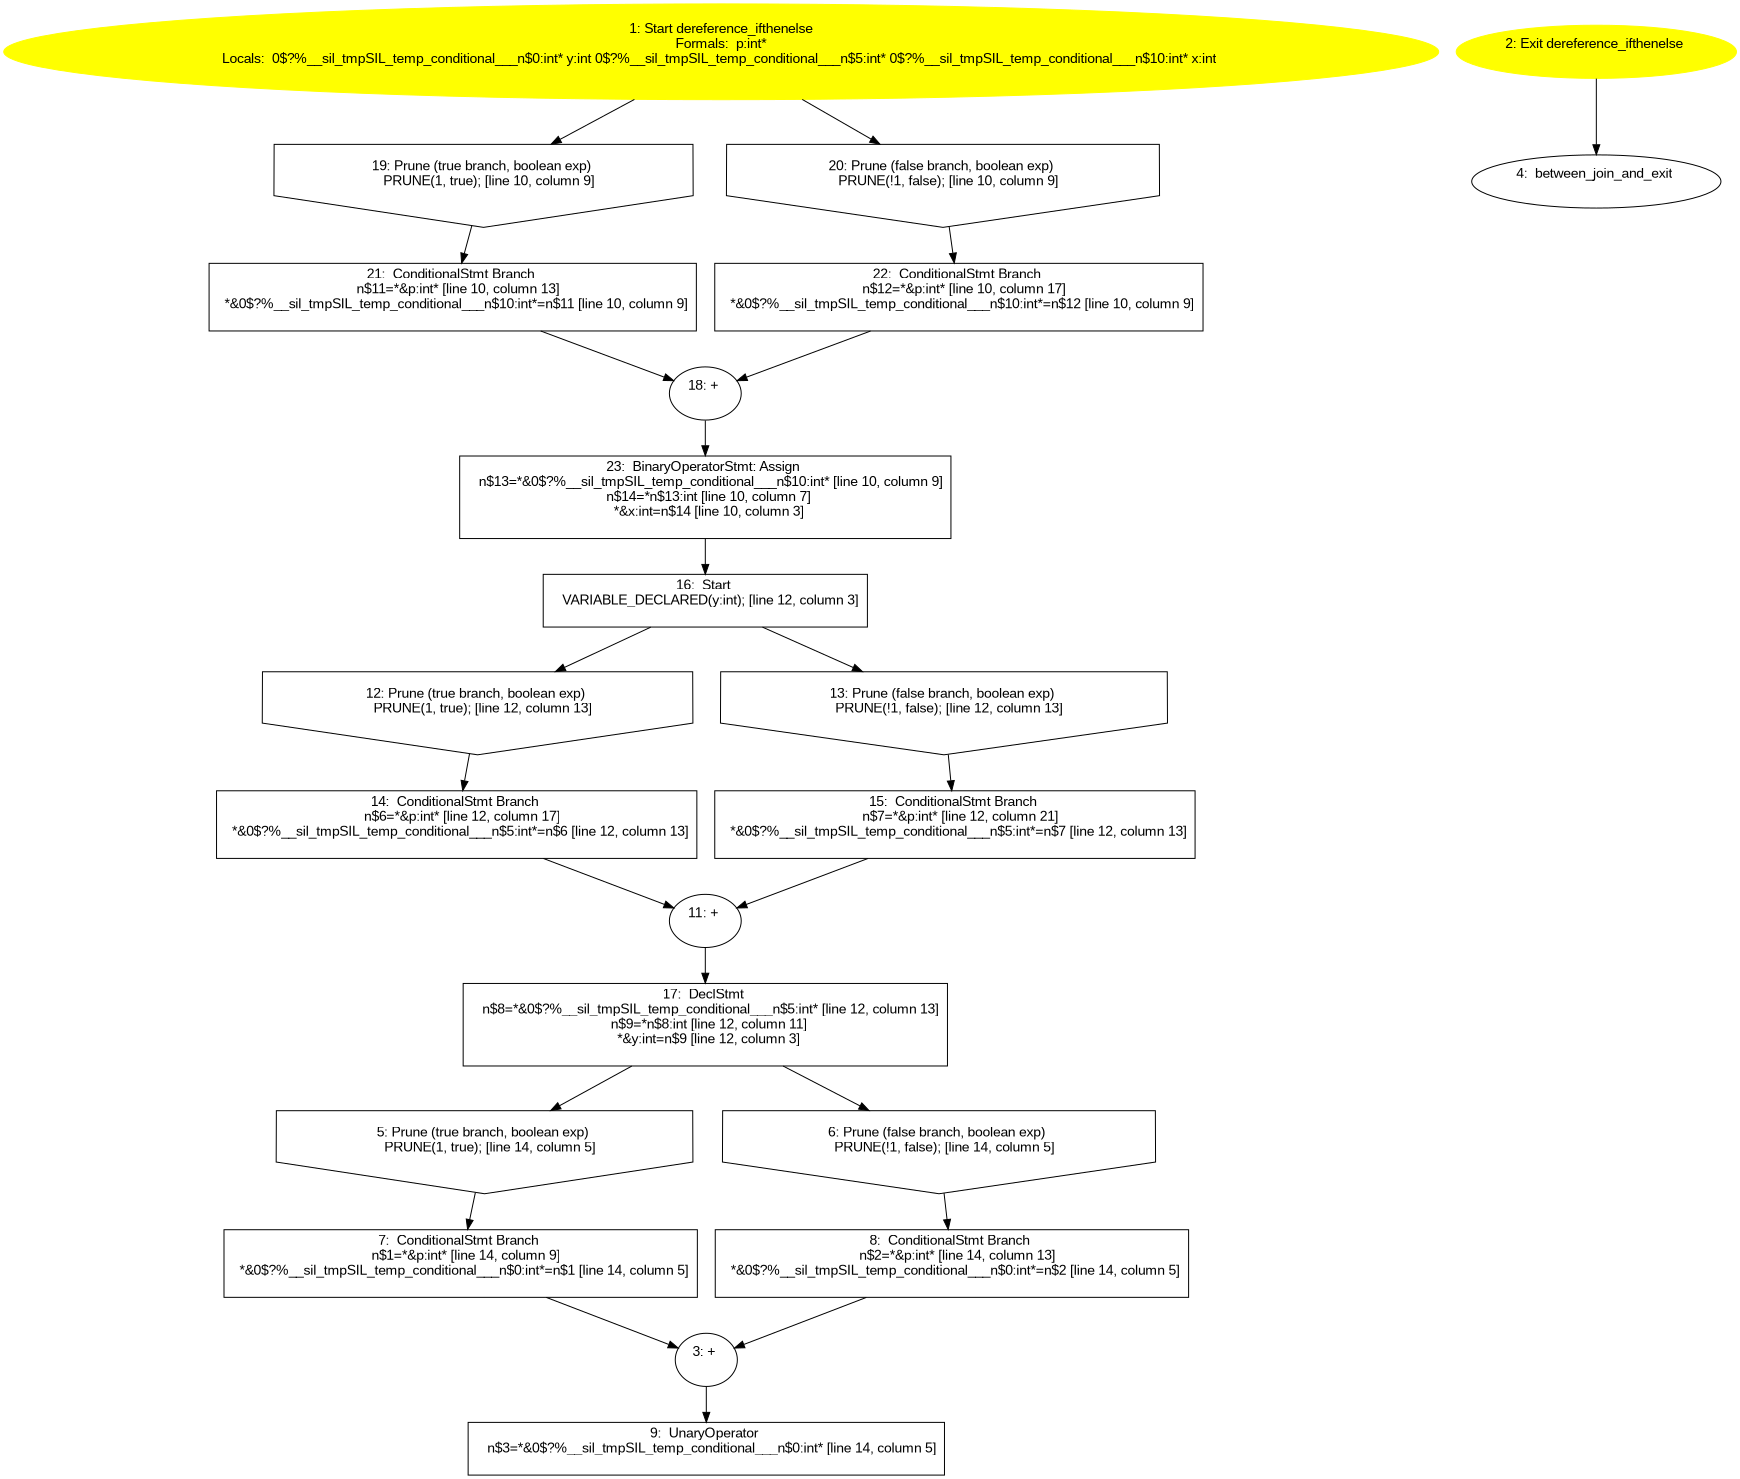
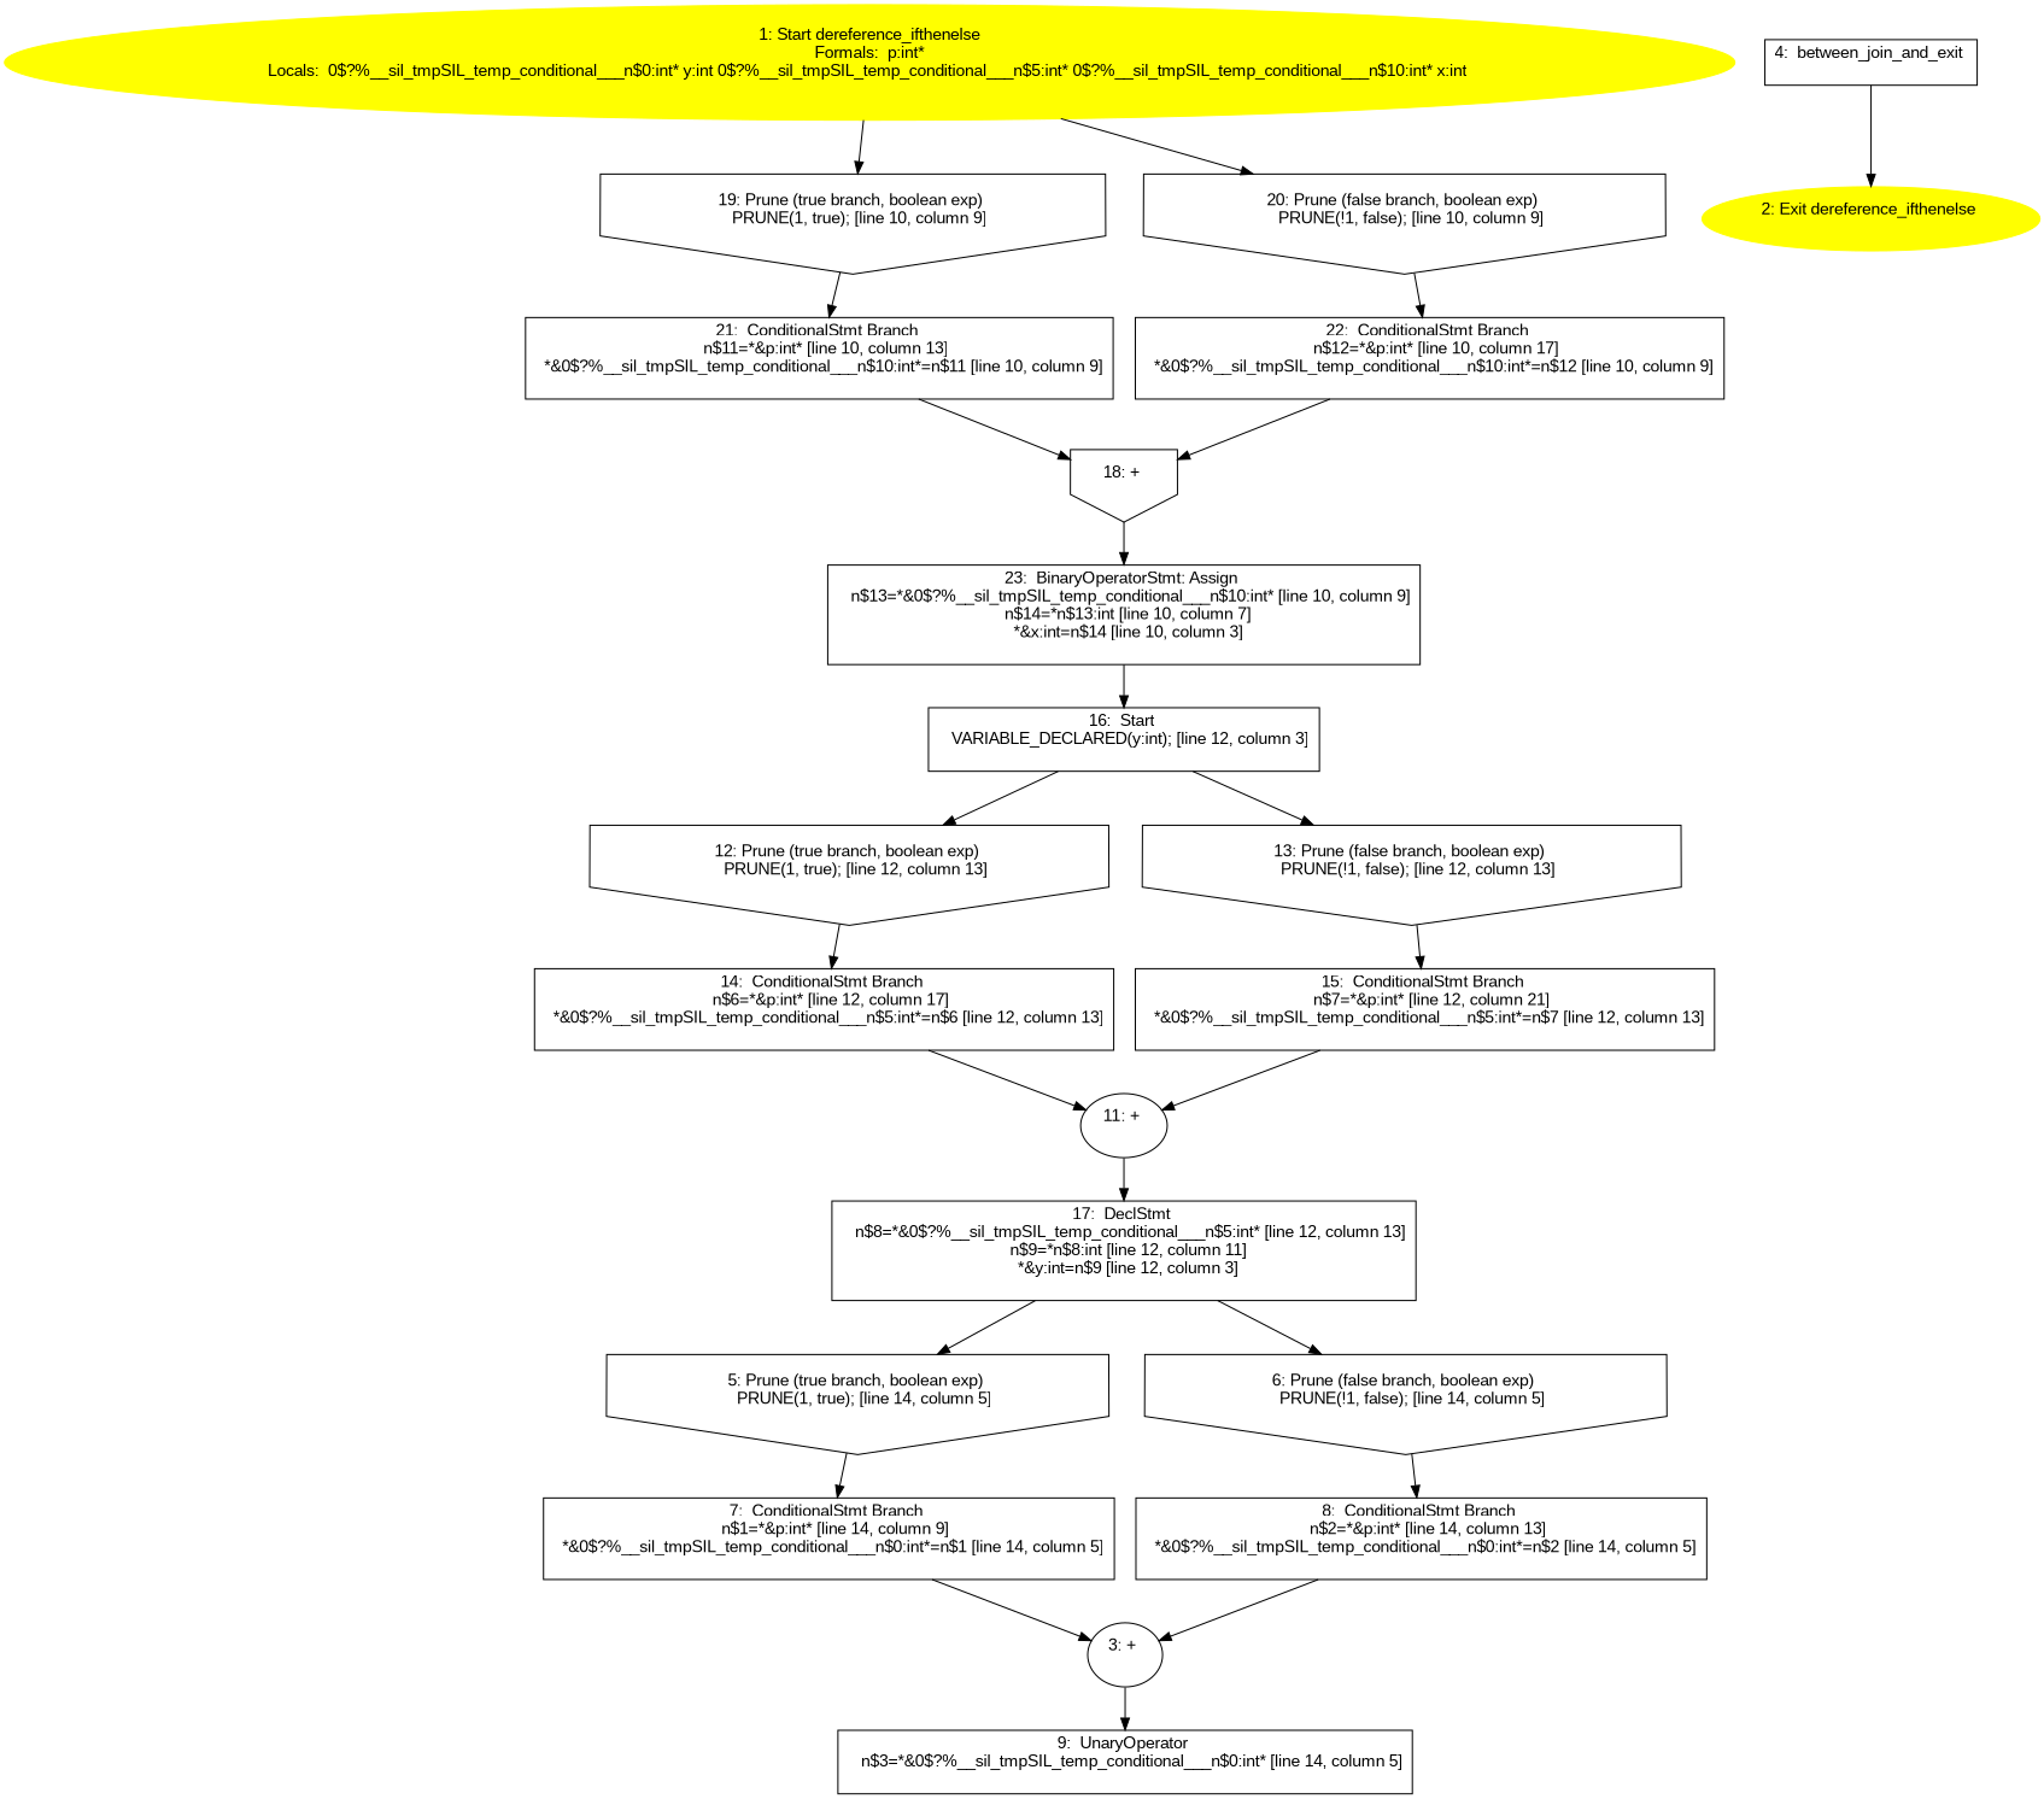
  digraph {
    fontname="Liberation Sans"
    node [fontname="Liberation Sans" shape=box]
    edge [fontname="Liberation Sans"]
    n1 [color=yellow label="1: Start dereference_ifthenelse\nFormals:  p:int*\nLocals:  0$?%__sil_tmpSIL_temp_conditional___n$0:int* y:int 0$?%__sil_tmpSIL_temp_conditional___n$5:int* 0$?%__sil_tmpSIL_temp_conditional___n$10:int* x:int \n  " style=filled shape=""]
    n2 [label="19: Prune (true branch, boolean exp) \n   PRUNE(1, true); [line 10, column 9]\n " shape=invhouse]
    n3 [label="20: Prune (false branch, boolean exp) \n   PRUNE(!1, false); [line 10, column 9]\n " shape=invhouse]
    n4 [label="21:  ConditionalStmt Branch \n   n$11=*&p:int* [line 10, column 13]\n  *&0$?%__sil_tmpSIL_temp_conditional___n$10:int*=n$11 [line 10, column 9]\n "]
    n5 [label="22:  ConditionalStmt Branch \n   n$12=*&p:int* [line 10, column 17]\n  *&0$?%__sil_tmpSIL_temp_conditional___n$10:int*=n$12 [line 10, column 9]\n "]
-   n6 [label="18: + \n  " shape=""]
+   n6 [label="18: + \n  " shape=invhouse]
    n7 [color=yellow label="2: Exit dereference_ifthenelse \n  " style=filled shape=""]
    n8 [label="3: + \n  " shape=""]
    n9 [label="9:  UnaryOperator \n   n$3=*&0$?%__sil_tmpSIL_temp_conditional___n$0:int* [line 14, column 5]\n "]
-   n10 [label="4:  between_join_and_exit \n  " shape=ellipse]
+   n10 [label="4:  between_join_and_exit \n  "]
    n11 [label="5: Prune (true branch, boolean exp) \n   PRUNE(1, true); [line 14, column 5]\n " shape=invhouse]
    n12 [label="7:  ConditionalStmt Branch \n   n$1=*&p:int* [line 14, column 9]\n  *&0$?%__sil_tmpSIL_temp_conditional___n$0:int*=n$1 [line 14, column 5]\n "]
    n13 [label="6: Prune (false branch, boolean exp) \n   PRUNE(!1, false); [line 14, column 5]\n " shape=invhouse]
    n14 [label="8:  ConditionalStmt Branch \n   n$2=*&p:int* [line 14, column 13]\n  *&0$?%__sil_tmpSIL_temp_conditional___n$0:int*=n$2 [line 14, column 5]\n "]
    n15 [label="11: + \n  " shape=""]
    n16 [label="17:  DeclStmt \n   n$8=*&0$?%__sil_tmpSIL_temp_conditional___n$5:int* [line 12, column 13]\n  n$9=*n$8:int [line 12, column 11]\n  *&y:int=n$9 [line 12, column 3]\n "]
    n17 [label="12: Prune (true branch, boolean exp) \n   PRUNE(1, true); [line 12, column 13]\n " shape=invhouse]
    n18 [label="14:  ConditionalStmt Branch \n   n$6=*&p:int* [line 12, column 17]\n  *&0$?%__sil_tmpSIL_temp_conditional___n$5:int*=n$6 [line 12, column 13]\n "]
    n19 [label="13: Prune (false branch, boolean exp) \n   PRUNE(!1, false); [line 12, column 13]\n " shape=invhouse]
    n20 [label="15:  ConditionalStmt Branch \n   n$7=*&p:int* [line 12, column 21]\n  *&0$?%__sil_tmpSIL_temp_conditional___n$5:int*=n$7 [line 12, column 13]\n "]
    n21 [label="16:  Start \n   VARIABLE_DECLARED(y:int); [line 12, column 3]\n "]
    n22 [label="23:  BinaryOperatorStmt: Assign \n   n$13=*&0$?%__sil_tmpSIL_temp_conditional___n$10:int* [line 10, column 9]\n  n$14=*n$13:int [line 10, column 7]\n  *&x:int=n$14 [line 10, column 3]\n "]
    n1 -> n2
    n1 -> n3
    n2 -> n4
    n3 -> n5
    n4 -> n6
    n5 -> n6
    n6 -> n22
    n8 -> n9
-   n7 -> n10
+   n10 -> n7
    n11 -> n12
    n12 -> n8
    n13 -> n14
    n14 -> n8
    n15 -> n16
    n16 -> n11
    n16 -> n13
    n17 -> n18
    n18 -> n15
    n19 -> n20
    n20 -> n15
    n21 -> n17
    n21 -> n19
    n22 -> n21
  }
